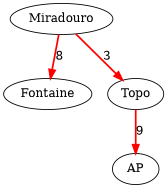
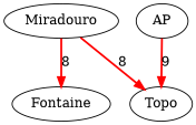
  digraph {
    edge [color=red penwidth=2.0]
    n1 [label=Fontaine]
    n2 [label=Miradouro]
    n3 [label=Topo]
    n4 [label=AP]
    n2 -> n1 [label=8]
-   n2 -> n3 [label=3]
-   n3 -> n4 [label=9]
+   n2 -> n3 [label=8]
+   n4 -> n3 [label=9]
  }
